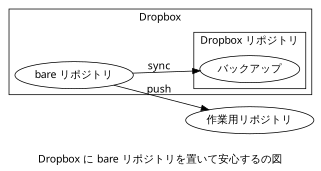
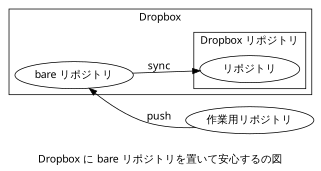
  digraph {
    fontname="Noto Sans"
    label="Dropbox に bare リポジトリを置いて安心するの図"
    rankdir=LR
    node [fontname="Noto Sans"]
    edge [fontname="Noto Sans"]
-   n1 [label="バックアップ"]
+   n1 [label="リポジトリ"]
    n2 [label="bare リポジトリ"]
    n3 [label="作業用リポジトリ"]
    subgraph cluster_1 {
      label=Dropbox
      n2
      subgraph cluster_2 {
        label="Dropbox リポジトリ"
        n1
      }
    }
    n2 -> n1 [label=sync]
-   n2 -> n3 [label=push]
+   n3 -> n2 [label=push]
  }
